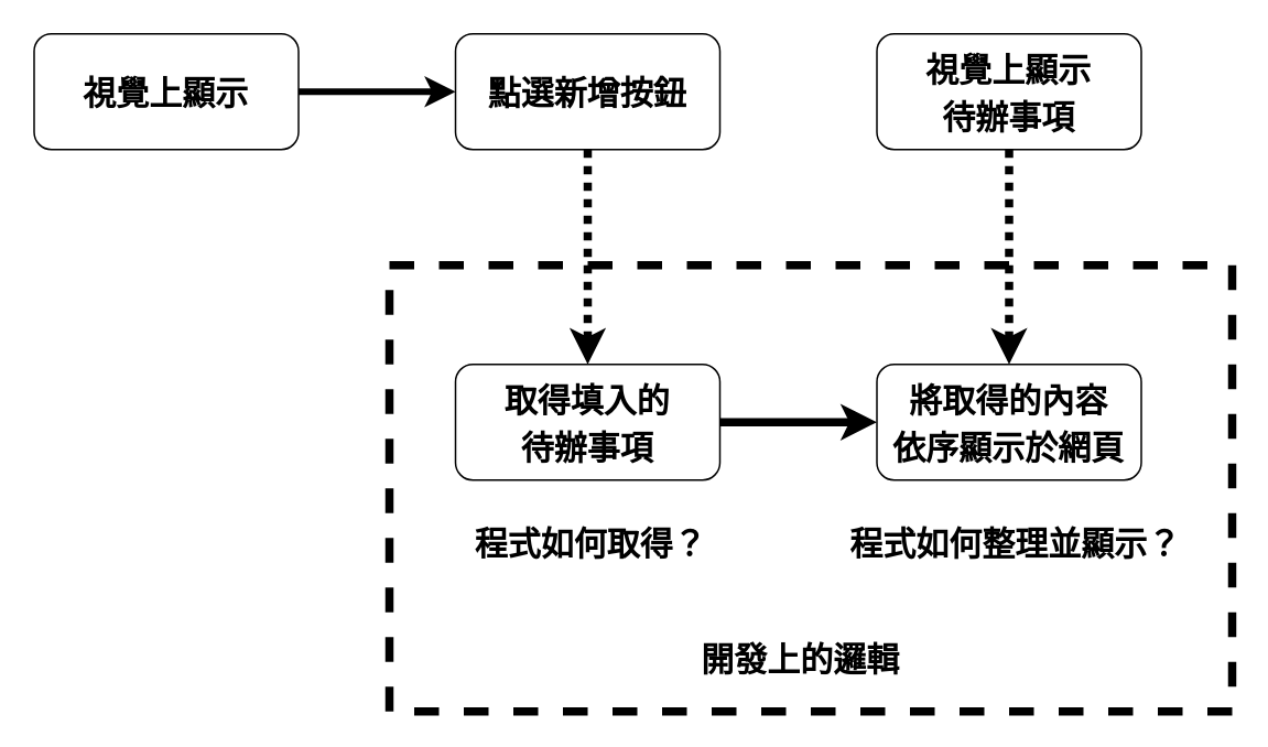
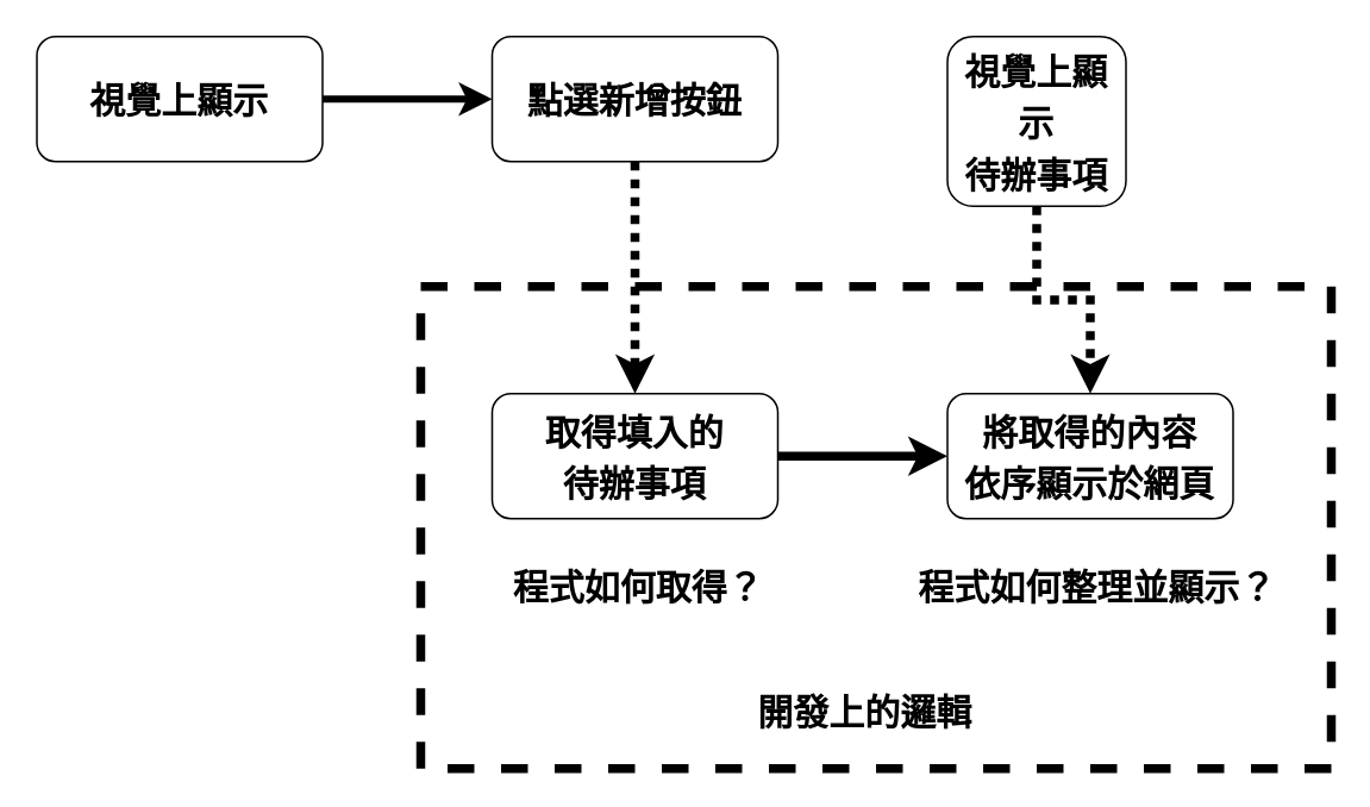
  <mxCell id="0" />
  <mxCell id="1" parent="0" />
  <mxCell id="2" value="" style="rounded=0;whiteSpace=wrap;html=1;fillColor=none;strokeWidth=5;dashed=1;" vertex="1" parent="1"><mxGeometry x="235" y="160" width="510" height="270" as="geometry" /></mxCell>
  <mxCell id="3" style="edgeStyle=orthogonalEdgeStyle;rounded=0;orthogonalLoop=1;jettySize=auto;html=1;exitX=0.5;exitY=1;exitDx=0;exitDy=0;entryX=0.5;entryY=0;entryDx=0;entryDy=0;dashed=1;dashPattern=1 1;strokeWidth=5;" edge="1" parent="1" source="4" target="10"><mxGeometry relative="1" as="geometry" /></mxCell>
  <mxCell id="4" value="&lt;span style=&quot;font-size: 20px&quot;&gt;點選新增按鈕&lt;br&gt;&lt;/span&gt;" style="rounded=1;whiteSpace=wrap;html=1;fontFamily=微軟正黑體;fontSize=24;fontStyle=1;" parent="1" vertex="1"><mxGeometry x="275" y="20" width="160" height="70" as="geometry" /></mxCell>
  <mxCell id="5" style="edgeStyle=orthogonalEdgeStyle;rounded=0;orthogonalLoop=1;jettySize=auto;html=1;exitX=1;exitY=0.5;exitDx=0;exitDy=0;entryX=0;entryY=0.5;entryDx=0;entryDy=0;strokeWidth=4;" parent="1" source="6" target="4" edge="1"><mxGeometry relative="1" as="geometry" /></mxCell>
  <mxCell id="6" value="&lt;span style=&quot;font-size: 20px&quot;&gt;視覺上顯示&lt;/span&gt;" style="rounded=1;whiteSpace=wrap;html=1;fontFamily=微軟正黑體;fontSize=24;fontStyle=1;" parent="1" vertex="1"><mxGeometry x="20" y="20" width="160" height="70" as="geometry" /></mxCell>
  <mxCell id="7" style="edgeStyle=orthogonalEdgeStyle;rounded=0;orthogonalLoop=1;jettySize=auto;html=1;exitX=0.5;exitY=1;exitDx=0;exitDy=0;entryX=0.5;entryY=0;entryDx=0;entryDy=0;dashed=1;dashPattern=1 1;strokeWidth=5;" edge="1" parent="1" source="8" target="11"><mxGeometry relative="1" as="geometry" /></mxCell>
- <mxCell id="8" value="&lt;span style=&quot;font-size: 20px&quot;&gt;視覺上顯示&lt;br&gt;待辦事項&lt;br&gt;&lt;/span&gt;" style="rounded=1;whiteSpace=wrap;html=1;fontFamily=微軟正黑體;fontSize=24;fontStyle=1;" parent="1" vertex="1"><mxGeometry x="530" y="20" width="160" height="70" as="geometry" /></mxCell>
+ <mxCell id="8" value="&lt;span style=&quot;font-size: 20px&quot;&gt;視覺上顯示&lt;br&gt;待辦事項&lt;br&gt;&lt;/span&gt;" style="rounded=1;whiteSpace=wrap;html=1;fontFamily=微軟正黑體;fontSize=24;fontStyle=1;" parent="1" vertex="1"><mxGeometry x="530" y="20" width="100" height="95" as="geometry" /></mxCell>
  <mxCell id="9" style="edgeStyle=orthogonalEdgeStyle;rounded=0;orthogonalLoop=1;jettySize=auto;html=1;exitX=1;exitY=0.5;exitDx=0;exitDy=0;entryX=0;entryY=0.5;entryDx=0;entryDy=0;strokeWidth=5;" edge="1" parent="1" source="10" target="11"><mxGeometry relative="1" as="geometry" /></mxCell>
  <mxCell id="10" value="&lt;span style=&quot;font-size: 20px&quot;&gt;取得填入的&lt;br&gt;待辦事項&lt;br&gt;&lt;/span&gt;" style="rounded=1;whiteSpace=wrap;html=1;fontFamily=微軟正黑體;fontSize=24;fontStyle=1;" vertex="1" parent="1"><mxGeometry x="275" y="220" width="160" height="70" as="geometry" /></mxCell>
  <mxCell id="11" value="&lt;span style=&quot;font-size: 20px&quot;&gt;將取得的內容&lt;br&gt;依序顯示於網頁&lt;br&gt;&lt;/span&gt;" style="rounded=1;whiteSpace=wrap;html=1;fontFamily=微軟正黑體;fontSize=24;fontStyle=1;" vertex="1" parent="1"><mxGeometry x="530" y="220" width="160" height="70" as="geometry" /></mxCell>
  <mxCell id="12" value="&lt;span style=&quot;font-size: 20px&quot;&gt;&lt;b&gt;開發上的邏輯&lt;/b&gt;&lt;/span&gt;" style="text;whiteSpace=wrap;html=1;" vertex="1" parent="1"><mxGeometry x="422" y="380" width="150" height="30" as="geometry" /></mxCell>
  <mxCell id="13" value="&lt;span style=&quot;font-size: 20px&quot;&gt;&lt;b&gt;程式如何取得？&lt;/b&gt;&lt;/span&gt;" style="text;whiteSpace=wrap;html=1;" vertex="1" parent="1"><mxGeometry x="285" y="310" width="150" height="30" as="geometry" /></mxCell>
  <mxCell id="14" value="&lt;span style=&quot;font-size: 20px&quot;&gt;&lt;b&gt;程式如何整理並顯示？&lt;/b&gt;&lt;/span&gt;" style="text;whiteSpace=wrap;html=1;" vertex="1" parent="1"><mxGeometry x="512" y="310" width="210" height="30" as="geometry" /></mxCell>
